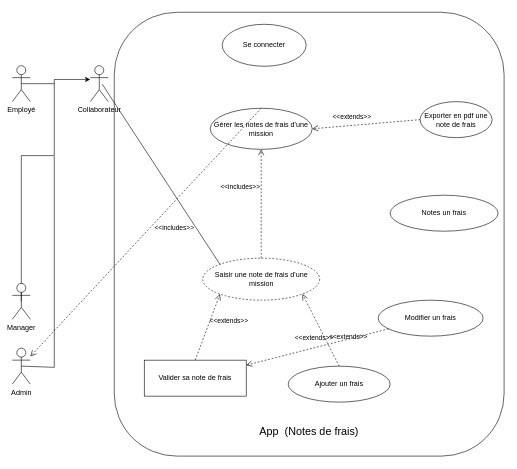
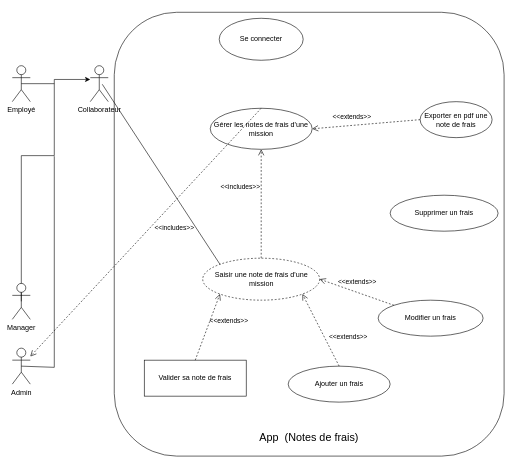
  <mxCell id="0" />
  <mxCell id="1" parent="0" />
  <mxCell id="2" value="" style="rounded=1;whiteSpace=wrap;html=1;arcSize=16;" vertex="1" parent="1"><mxGeometry x="190" y="20" width="650" height="740" as="geometry" /></mxCell>
  <mxCell id="3" value="" style="edgeStyle=orthogonalEdgeStyle;rounded=0;orthogonalLoop=1;jettySize=auto;html=1;exitX=0.5;exitY=0.5;exitDx=0;exitDy=0;exitPerimeter=0;" edge="1" parent="1" source="4" target="6"><mxGeometry relative="1" as="geometry"><mxPoint x="109.97" y="259.03" as="sourcePoint" /><mxPoint x="135" y="-17" as="targetPoint" /><Array as="points"><mxPoint y="259" x="90" /><mxPoint y="132" x="90" /></Array></mxGeometry></mxCell>
  <mxCell id="4" value="Manager" style="shape=umlActor;verticalLabelPosition=bottom;verticalAlign=top;html=1;outlineConnect=0;" vertex="1" parent="1"><mxGeometry x="20" y="472" width="30" height="60" as="geometry" /></mxCell>
  <mxCell id="5" value="Employé" style="shape=umlActor;verticalLabelPosition=bottom;verticalAlign=top;html=1;outlineConnect=0;" vertex="1" parent="1"><mxGeometry x="20" y="109" width="30" height="60" as="geometry" /></mxCell>
  <mxCell id="6" value="Collaborateur" style="shape=umlActor;verticalLabelPosition=bottom;verticalAlign=top;html=1;outlineConnect=0;" vertex="1" parent="1"><mxGeometry x="150" y="109" width="30" height="60" as="geometry" /></mxCell>
- <mxCell id="7" value="&lt;font style=&quot;font-size: 18px;&quot;&gt;App&amp;nbsp; (Notes de frais)&lt;/font&gt;" style="text;html=1;strokeColor=none;fillColor=none;align=center;verticalAlign=middle;whiteSpace=wrap;rounded=0;" vertex="1" parent="1"><mxGeometry x="380" y="700" width="270" height="40" as="geometry" /></mxCell>
+ <mxCell id="7" value="&lt;font style=&quot;font-size: 18px;&quot;&gt;App&amp;nbsp; (Notes de frais)&lt;/font&gt;" style="text;html=1;strokeColor=none;fillColor=none;align=center;verticalAlign=middle;whiteSpace=wrap;rounded=0;" vertex="1" parent="1"><mxGeometry x="380" y="710" width="270" height="40" as="geometry" /></mxCell>
  <mxCell id="8" value="&lt;font style=&quot;font-size: 12px;&quot;&gt;Gérer les notes de frais d'une mission&lt;/font&gt;" style="ellipse;whiteSpace=wrap;html=1;" vertex="1" parent="1"><mxGeometry x="350" y="180" width="170" height="68.5" as="geometry" /></mxCell>
- <mxCell id="9" value="Se connecter" style="ellipse;whiteSpace=wrap;html=1;" vertex="1" parent="1"><mxGeometry x="370" y="40" width="140" height="70" as="geometry" /></mxCell>
+ <mxCell id="9" value="Se connecter" style="ellipse;whiteSpace=wrap;html=1;" vertex="1" parent="1"><mxGeometry x="365" y="30" width="140" height="70" as="geometry" /></mxCell>
  <mxCell id="10" value="&amp;lt;&amp;lt;extends&amp;gt;&amp;gt;" style="endArrow=open;startArrow=none;endFill=0;startFill=0;endSize=8;html=1;verticalAlign=bottom;dashed=1;labelBackgroundColor=none;rounded=0;exitX=0;exitY=0.5;exitDx=0;exitDy=0;entryX=1;entryY=0.5;entryDx=0;entryDy=0;" edge="1" parent="1" source="24" target="8"><mxGeometry x="0.265" y="-6" width="160" relative="1" as="geometry"><mxPoint x="369" y="100" as="sourcePoint" /><mxPoint x="470" y="85" as="targetPoint" /><mxPoint as="offset" /></mxGeometry></mxCell>
  <mxCell id="11" value="Admin" style="shape=umlActor;verticalLabelPosition=bottom;verticalAlign=top;html=1;outlineConnect=0;" vertex="1" parent="1"><mxGeometry x="20" y="580" width="30" height="60" as="geometry" /></mxCell>
  <mxCell id="12" value="" style="endArrow=none;html=1;rounded=0;entryX=0.5;entryY=0.5;entryDx=0;entryDy=0;entryPerimeter=0;" edge="1" parent="1" target="5"><mxGeometry relative="1" as="geometry"><mxPoint y="139" as="sourcePoint" x="90" /><mxPoint x="280" y="272" as="targetPoint" /></mxGeometry></mxCell>
  <mxCell id="13" value="" style="endArrow=none;html=1;rounded=0;entryX=0.5;entryY=0.5;entryDx=0;entryDy=0;entryPerimeter=0;" edge="1" parent="1" target="11"><mxGeometry relative="1" as="geometry"><mxPoint y="260" as="sourcePoint" x="90" /><mxPoint x="120" y="612" as="targetPoint" /><Array as="points"><mxPoint y="612" x="90" /></Array></mxGeometry></mxCell>
  <mxCell id="14" value="&amp;lt;&amp;lt;includes&amp;gt;&amp;gt;" style="endArrow=open;startArrow=none;endFill=0;startFill=0;endSize=8;html=1;verticalAlign=bottom;dashed=1;labelBackgroundColor=none;rounded=0;exitX=0.5;exitY=0;exitDx=0;exitDy=0;" edge="1" parent="1" source="8" target="11"><mxGeometry x="-0.111" y="35" width="160" relative="1" as="geometry"><mxPoint x="306" y="364" as="sourcePoint" /><mxPoint x="310" y="75" as="targetPoint" /><mxPoint as="offset" /></mxGeometry></mxCell>
  <mxCell id="15" value="Saisir une note de frais d'une mission" style="ellipse;whiteSpace=wrap;html=1;dashed=1;" vertex="1" parent="1"><mxGeometry x="337.5" y="430" width="195" height="70" as="geometry" /></mxCell>
  <mxCell id="16" value="&amp;lt;&amp;lt;includes&amp;gt;&amp;gt;" style="endArrow=open;startArrow=none;endFill=0;startFill=0;endSize=8;html=1;verticalAlign=bottom;dashed=1;labelBackgroundColor=none;rounded=0;entryX=0.5;entryY=1;entryDx=0;entryDy=0;" edge="1" parent="1" source="15" target="8"><mxGeometry x="0.212" y="35" width="160" relative="1" as="geometry"><mxPoint x="250" y="480" as="sourcePoint" /><mxPoint x="450" y="280" as="targetPoint" /><mxPoint as="offset" /></mxGeometry></mxCell>
  <mxCell id="17" value="Ajouter un frais" style="ellipse;whiteSpace=wrap;html=1;align=center;" vertex="1" parent="1"><mxGeometry x="480" y="610" width="170" height="60" as="geometry" /></mxCell>
- <mxCell id="18" value="Notes un frais" style="ellipse;whiteSpace=wrap;html=1;align=center;" vertex="1" parent="1"><mxGeometry x="650" y="325" width="180" height="60" as="geometry" /></mxCell>
+ <mxCell id="18" value="Supprimer un frais" style="ellipse;whiteSpace=wrap;html=1;align=center;" vertex="1" parent="1"><mxGeometry x="650" y="325" width="180" height="60" as="geometry" /></mxCell>
  <mxCell id="19" value="Modifier un frais" style="ellipse;whiteSpace=wrap;html=1;align=center;" vertex="1" parent="1"><mxGeometry x="630" y="500" width="175" height="60" as="geometry" /></mxCell>
- <mxCell id="20" value="&amp;lt;&amp;lt;extends&amp;gt;&amp;gt;" style="endArrow=open;startArrow=none;endFill=0;startFill=0;endSize=8;html=1;verticalAlign=bottom;dashed=1;labelBackgroundColor=none;rounded=0;" edge="1" parent="1" source="19" target="22"><mxGeometry x="0.031" y="-7" width="160" relative="1" as="geometry"><mxPoint x="622" y="186" as="sourcePoint" /><mxPoint x="730" y="170" as="targetPoint" /><mxPoint as="offset" /></mxGeometry></mxCell>
+ <mxCell id="20" value="&amp;lt;&amp;lt;extends&amp;gt;&amp;gt;" style="endArrow=open;startArrow=none;endFill=0;startFill=0;endSize=8;html=1;verticalAlign=bottom;dashed=1;labelBackgroundColor=none;rounded=0;entryX=1;entryY=0.5;entryDx=0;entryDy=0;" edge="1" parent="1" source="19" target="15"><mxGeometry x="0.031" y="-7" width="160" relative="1" as="geometry"><mxPoint x="622" y="186" as="sourcePoint" /><mxPoint x="730" y="170" as="targetPoint" /><mxPoint as="offset" /></mxGeometry></mxCell>
  <mxCell id="21" value="&amp;lt;&amp;lt;extends&amp;gt;&amp;gt;" style="endArrow=open;startArrow=none;endFill=0;startFill=0;endSize=8;html=1;verticalAlign=bottom;dashed=1;labelBackgroundColor=none;rounded=0;exitX=0.5;exitY=0;exitDx=0;exitDy=0;entryX=1;entryY=1;entryDx=0;entryDy=0;" edge="1" parent="1" source="17" target="15"><mxGeometry x="-0.573" y="-32" width="160" relative="1" as="geometry"><mxPoint x="632" y="196" as="sourcePoint" /><mxPoint x="740" y="180" as="targetPoint" /><mxPoint as="offset" /></mxGeometry></mxCell>
  <mxCell id="22" value="Valider sa note de frais" style="whiteSpace=wrap;html=1;align=center;rounded=0;" vertex="1" parent="1"><mxGeometry x="240" y="600" width="170" height="60" as="geometry" /></mxCell>
  <mxCell id="23" value="&amp;lt;&amp;lt;extends&amp;gt;&amp;gt;" style="endArrow=open;startArrow=none;endFill=0;startFill=0;endSize=8;html=1;verticalAlign=bottom;dashed=1;labelBackgroundColor=none;rounded=0;entryX=0;entryY=1;entryDx=0;entryDy=0;exitX=0.5;exitY=0;exitDx=0;exitDy=0;" edge="1" parent="1" source="22" target="15"><mxGeometry x="0.237" y="-32" width="160" relative="1" as="geometry"><mxPoint x="622" y="264" as="sourcePoint" /><mxPoint x="740" y="370" as="targetPoint" /><mxPoint as="offset" /></mxGeometry></mxCell>
  <mxCell id="24" value="Exporter en pdf une note de frais" style="ellipse;whiteSpace=wrap;html=1;align=center;" vertex="1" parent="1"><mxGeometry x="700" y="169" width="120" height="60" as="geometry" /></mxCell>
  <mxCell id="25" value="" style="endArrow=none;html=1;rounded=0;entryX=0;entryY=0;entryDx=0;entryDy=0;" edge="1" parent="1" target="15"><mxGeometry width="50" height="50" relative="1" as="geometry"><mxPoint x="170" y="140" as="sourcePoint" /><mxPoint x="480" y="270" as="targetPoint" /></mxGeometry></mxCell>
